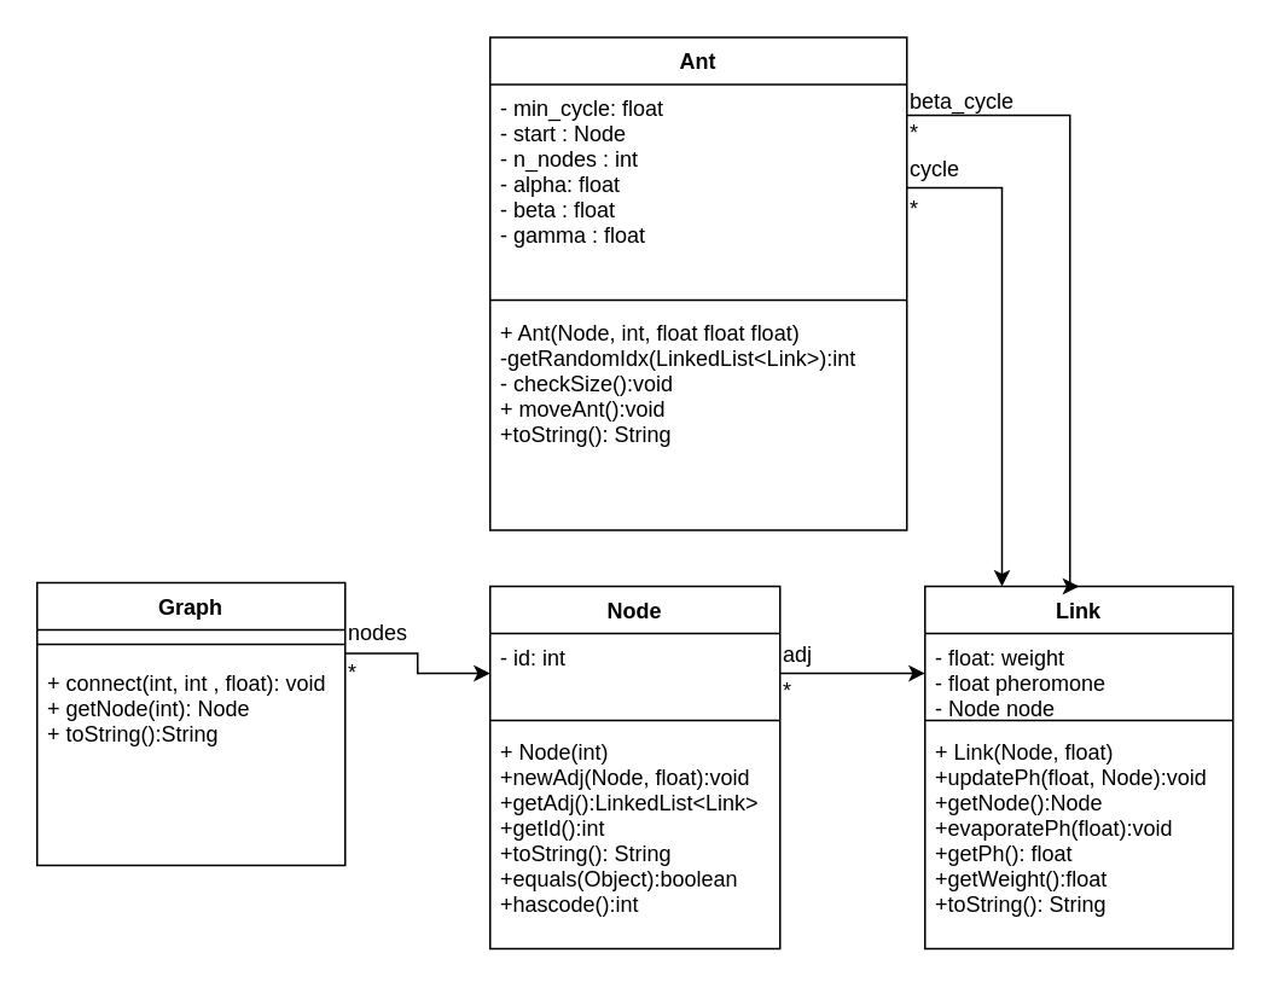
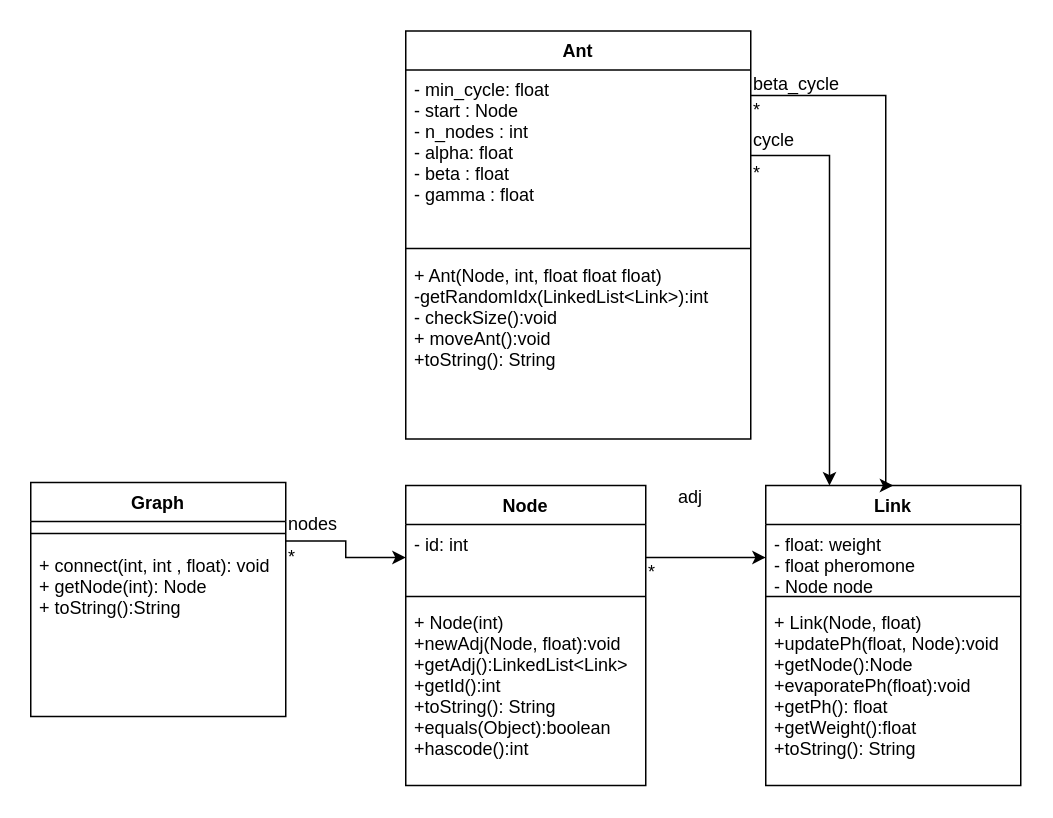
  <mxCell id="0" />
  <mxCell id="1" parent="0" />
  <mxCell id="2" style="edgeStyle=orthogonalEdgeStyle;rounded=0;orthogonalLoop=1;jettySize=auto;html=1;exitX=1;exitY=0.25;exitDx=0;exitDy=0;entryX=0;entryY=0.5;entryDx=0;entryDy=0;" edge="1" parent="1" source="3" target="11"><mxGeometry relative="1" as="geometry" /></mxCell>
  <mxCell id="3" value="Graph" style="swimlane;fontStyle=1;align=center;verticalAlign=top;childLayout=stackLayout;horizontal=1;startSize=26;horizontalStack=0;resizeParent=1;resizeParentMax=0;resizeLast=0;collapsible=1;marginBottom=0;" parent="1" vertex="1"><mxGeometry x="20" y="321" width="170" height="156" as="geometry"><mxRectangle x="210" y="160" width="70" height="26" as="alternateBounds" /></mxGeometry></mxCell>
  <mxCell id="4" value="" style="line;strokeWidth=1;fillColor=none;align=left;verticalAlign=middle;spacingTop=-1;spacingLeft=3;spacingRight=3;rotatable=0;labelPosition=right;points=[];portConstraint=eastwest;" parent="3" vertex="1"><mxGeometry y="26" width="170" height="16" as="geometry" /></mxCell>
  <mxCell id="5" value="+ connect(int, int , float): void&#10;+ getNode(int): Node&#10;+ toString():String" style="text;strokeColor=none;fillColor=none;align=left;verticalAlign=top;spacingLeft=4;spacingRight=4;overflow=hidden;rotatable=0;points=[[0,0.5],[1,0.5]];portConstraint=eastwest;" parent="3" vertex="1"><mxGeometry y="42" width="170" height="114" as="geometry" /></mxCell>
  <mxCell id="6" value="Link" style="swimlane;fontStyle=1;align=center;verticalAlign=top;childLayout=stackLayout;horizontal=1;startSize=26;horizontalStack=0;resizeParent=1;resizeParentMax=0;resizeLast=0;collapsible=1;marginBottom=0;" parent="1" vertex="1"><mxGeometry x="510" y="323" width="170" height="200" as="geometry" /></mxCell>
  <mxCell id="7" value="- float: weight&#10;- float pheromone&#10;- Node node&#10;&#10;&#10;" style="text;strokeColor=none;fillColor=none;align=left;verticalAlign=top;spacingLeft=4;spacingRight=4;overflow=hidden;rotatable=0;points=[[0,0.5],[1,0.5]];portConstraint=eastwest;" parent="6" vertex="1"><mxGeometry y="26" width="170" height="44" as="geometry" /></mxCell>
  <mxCell id="8" value="" style="line;strokeWidth=1;fillColor=none;align=left;verticalAlign=middle;spacingTop=-1;spacingLeft=3;spacingRight=3;rotatable=0;labelPosition=right;points=[];portConstraint=eastwest;" parent="6" vertex="1"><mxGeometry y="70" width="170" height="8" as="geometry" /></mxCell>
  <mxCell id="9" value="+ Link(Node, float)&#10;+updatePh(float, Node):void&#10;+getNode():Node&#10;+evaporatePh(float):void&#10;+getPh(): float&#10;+getWeight():float&#10;+toString(): String&#10;&#10;&#10;" style="text;strokeColor=none;fillColor=none;align=left;verticalAlign=top;spacingLeft=4;spacingRight=4;overflow=hidden;rotatable=0;points=[[0,0.5],[1,0.5]];portConstraint=eastwest;" parent="6" vertex="1"><mxGeometry y="78" width="170" height="122" as="geometry" /></mxCell>
  <mxCell id="10" value="Node" style="swimlane;fontStyle=1;align=center;verticalAlign=top;childLayout=stackLayout;horizontal=1;startSize=26;horizontalStack=0;resizeParent=1;resizeParentMax=0;resizeLast=0;collapsible=1;marginBottom=0;" vertex="1" parent="1"><mxGeometry x="270" y="323" width="160" height="200" as="geometry" /></mxCell>
  <mxCell id="11" value="- id: int&#10;&#10;" style="text;strokeColor=none;fillColor=none;align=left;verticalAlign=top;spacingLeft=4;spacingRight=4;overflow=hidden;rotatable=0;points=[[0,0.5],[1,0.5]];portConstraint=eastwest;" vertex="1" parent="10"><mxGeometry y="26" width="160" height="44" as="geometry" /></mxCell>
  <mxCell id="12" value="" style="line;strokeWidth=1;fillColor=none;align=left;verticalAlign=middle;spacingTop=-1;spacingLeft=3;spacingRight=3;rotatable=0;labelPosition=right;points=[];portConstraint=eastwest;" vertex="1" parent="10"><mxGeometry y="70" width="160" height="8" as="geometry" /></mxCell>
  <mxCell id="13" value="+ Node(int)&#10;+newAdj(Node, float):void&#10;+getAdj():LinkedList&lt;Link&gt;&#10;+getId():int&#10;+toString(): String&#10;+equals(Object):boolean&#10;+hascode():int&#10;&#10;" style="text;strokeColor=none;fillColor=none;align=left;verticalAlign=top;spacingLeft=4;spacingRight=4;overflow=hidden;rotatable=0;points=[[0,0.5],[1,0.5]];portConstraint=eastwest;" vertex="1" parent="10"><mxGeometry y="78" width="160" height="122" as="geometry" /></mxCell>
  <mxCell id="14" value="Ant" style="swimlane;fontStyle=1;align=center;verticalAlign=top;childLayout=stackLayout;horizontal=1;startSize=26;horizontalStack=0;resizeParent=1;resizeParentMax=0;resizeLast=0;collapsible=1;marginBottom=0;" vertex="1" parent="1"><mxGeometry x="270" y="20" width="230" height="272" as="geometry" /></mxCell>
  <mxCell id="15" value="- min_cycle: float&#10;- start : Node&#10;- n_nodes : int&#10;- alpha: float&#10;- beta : float&#10;- gamma : float&#10;&#10;&#10;&#10;" style="text;strokeColor=none;fillColor=none;align=left;verticalAlign=top;spacingLeft=4;spacingRight=4;overflow=hidden;rotatable=0;points=[[0,0.5],[1,0.5]];portConstraint=eastwest;" vertex="1" parent="14"><mxGeometry y="26" width="230" height="114" as="geometry" /></mxCell>
  <mxCell id="16" value="" style="line;strokeWidth=1;fillColor=none;align=left;verticalAlign=middle;spacingTop=-1;spacingLeft=3;spacingRight=3;rotatable=0;labelPosition=right;points=[];portConstraint=eastwest;" vertex="1" parent="14"><mxGeometry y="140" width="230" height="10" as="geometry" /></mxCell>
  <mxCell id="17" value="+ Ant(Node, int, float float float)&#10;-getRandomIdx(LinkedList&lt;Link&gt;):int&#10;- checkSize():void&#10;+ moveAnt():void&#10;+toString(): String&#10;&#10;&#10;" style="text;strokeColor=none;fillColor=none;align=left;verticalAlign=top;spacingLeft=4;spacingRight=4;overflow=hidden;rotatable=0;points=[[0,0.5],[1,0.5]];portConstraint=eastwest;" vertex="1" parent="14"><mxGeometry y="150" width="230" height="122" as="geometry" /></mxCell>
  <mxCell id="18" style="edgeStyle=orthogonalEdgeStyle;rounded=0;orthogonalLoop=1;jettySize=auto;html=1;exitX=1;exitY=0.5;exitDx=0;exitDy=0;entryX=0;entryY=0.5;entryDx=0;entryDy=0;" edge="1" parent="1" source="11" target="7"><mxGeometry relative="1" as="geometry" /></mxCell>
  <mxCell id="19" value="&lt;div&gt;nodes&lt;/div&gt;" style="text;html=1;resizable=0;points=[];autosize=1;align=left;verticalAlign=top;spacingTop=-4;" vertex="1" parent="1"><mxGeometry x="190" y="339" width="50" height="20" as="geometry" /></mxCell>
  <mxCell id="20" value="*" style="text;html=1;resizable=0;points=[];autosize=1;align=left;verticalAlign=top;spacingTop=-4;" vertex="1" parent="1"><mxGeometry x="190" y="361" width="20" height="20" as="geometry" /></mxCell>
- <mxCell id="21" value="adj" style="text;html=1;resizable=0;points=[];autosize=1;align=left;verticalAlign=top;spacingTop=-4;" vertex="1" parent="1"><mxGeometry x="430" y="351" width="30" height="20" as="geometry" /></mxCell>
+ <mxCell id="21" value="adj" style="text;html=1;resizable=0;points=[];autosize=1;align=left;verticalAlign=top;spacingTop=-4;" vertex="1" parent="1"><mxGeometry x="450" y="321" width="30" height="20" as="geometry" /></mxCell>
  <mxCell id="22" value="*" style="text;html=1;resizable=0;points=[];autosize=1;align=left;verticalAlign=top;spacingTop=-4;" vertex="1" parent="1"><mxGeometry x="430" y="371" width="20" height="20" as="geometry" /></mxCell>
  <mxCell id="23" style="edgeStyle=orthogonalEdgeStyle;rounded=0;orthogonalLoop=1;jettySize=auto;html=1;exitX=1;exitY=0.5;exitDx=0;exitDy=0;entryX=0.25;entryY=0;entryDx=0;entryDy=0;" edge="1" parent="1" source="15" target="6"><mxGeometry relative="1" as="geometry" /></mxCell>
  <mxCell id="24" value="&lt;div&gt;cycle&lt;/div&gt;&lt;div&gt;&lt;br&gt;&lt;/div&gt;" style="text;html=1;resizable=0;points=[];autosize=1;align=left;verticalAlign=top;spacingTop=-4;" vertex="1" parent="1"><mxGeometry x="500" y="83" width="40" height="30" as="geometry" /></mxCell>
  <mxCell id="25" value="*" style="text;html=1;resizable=0;points=[];autosize=1;align=left;verticalAlign=top;spacingTop=-4;" vertex="1" parent="1"><mxGeometry x="500" y="105" width="20" height="20" as="geometry" /></mxCell>
  <mxCell id="26" style="edgeStyle=orthogonalEdgeStyle;rounded=0;orthogonalLoop=1;jettySize=auto;html=1;exitX=1;exitY=0.5;exitDx=0;exitDy=0;entryX=0.5;entryY=0;entryDx=0;entryDy=0;" edge="1" parent="1" target="6"><mxGeometry relative="1" as="geometry"><mxPoint x="500" y="63" as="sourcePoint" /><mxPoint x="550" y="283" as="targetPoint" /><Array as="points"><mxPoint x="590" y="63" /></Array></mxGeometry></mxCell>
  <mxCell id="27" value="beta_cycle" style="text;html=1;resizable=0;points=[];autosize=1;align=left;verticalAlign=top;spacingTop=-4;" vertex="1" parent="1"><mxGeometry x="500" y="46" width="90" height="20" as="geometry" /></mxCell>
  <mxCell id="28" value="*" style="text;html=1;resizable=0;points=[];autosize=1;align=left;verticalAlign=top;spacingTop=-4;" vertex="1" parent="1"><mxGeometry x="500" y="63" width="20" height="20" as="geometry" /></mxCell>
